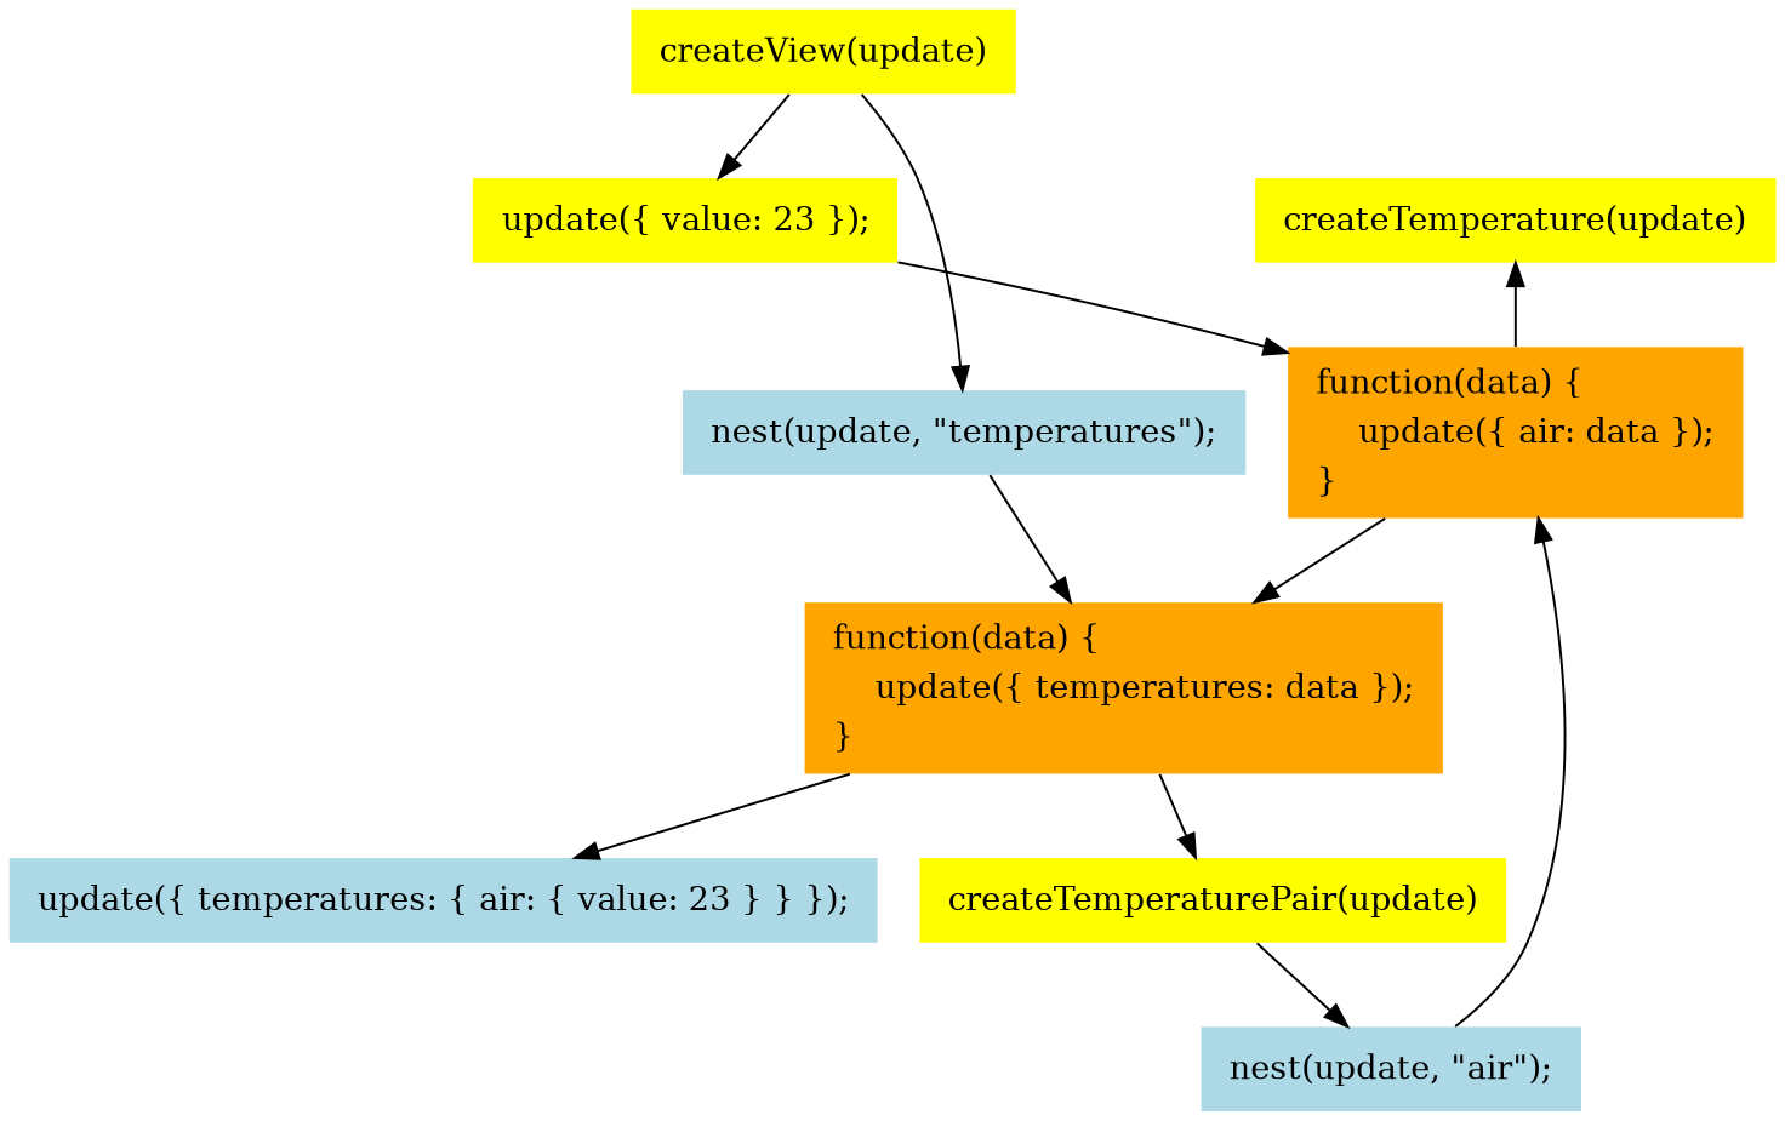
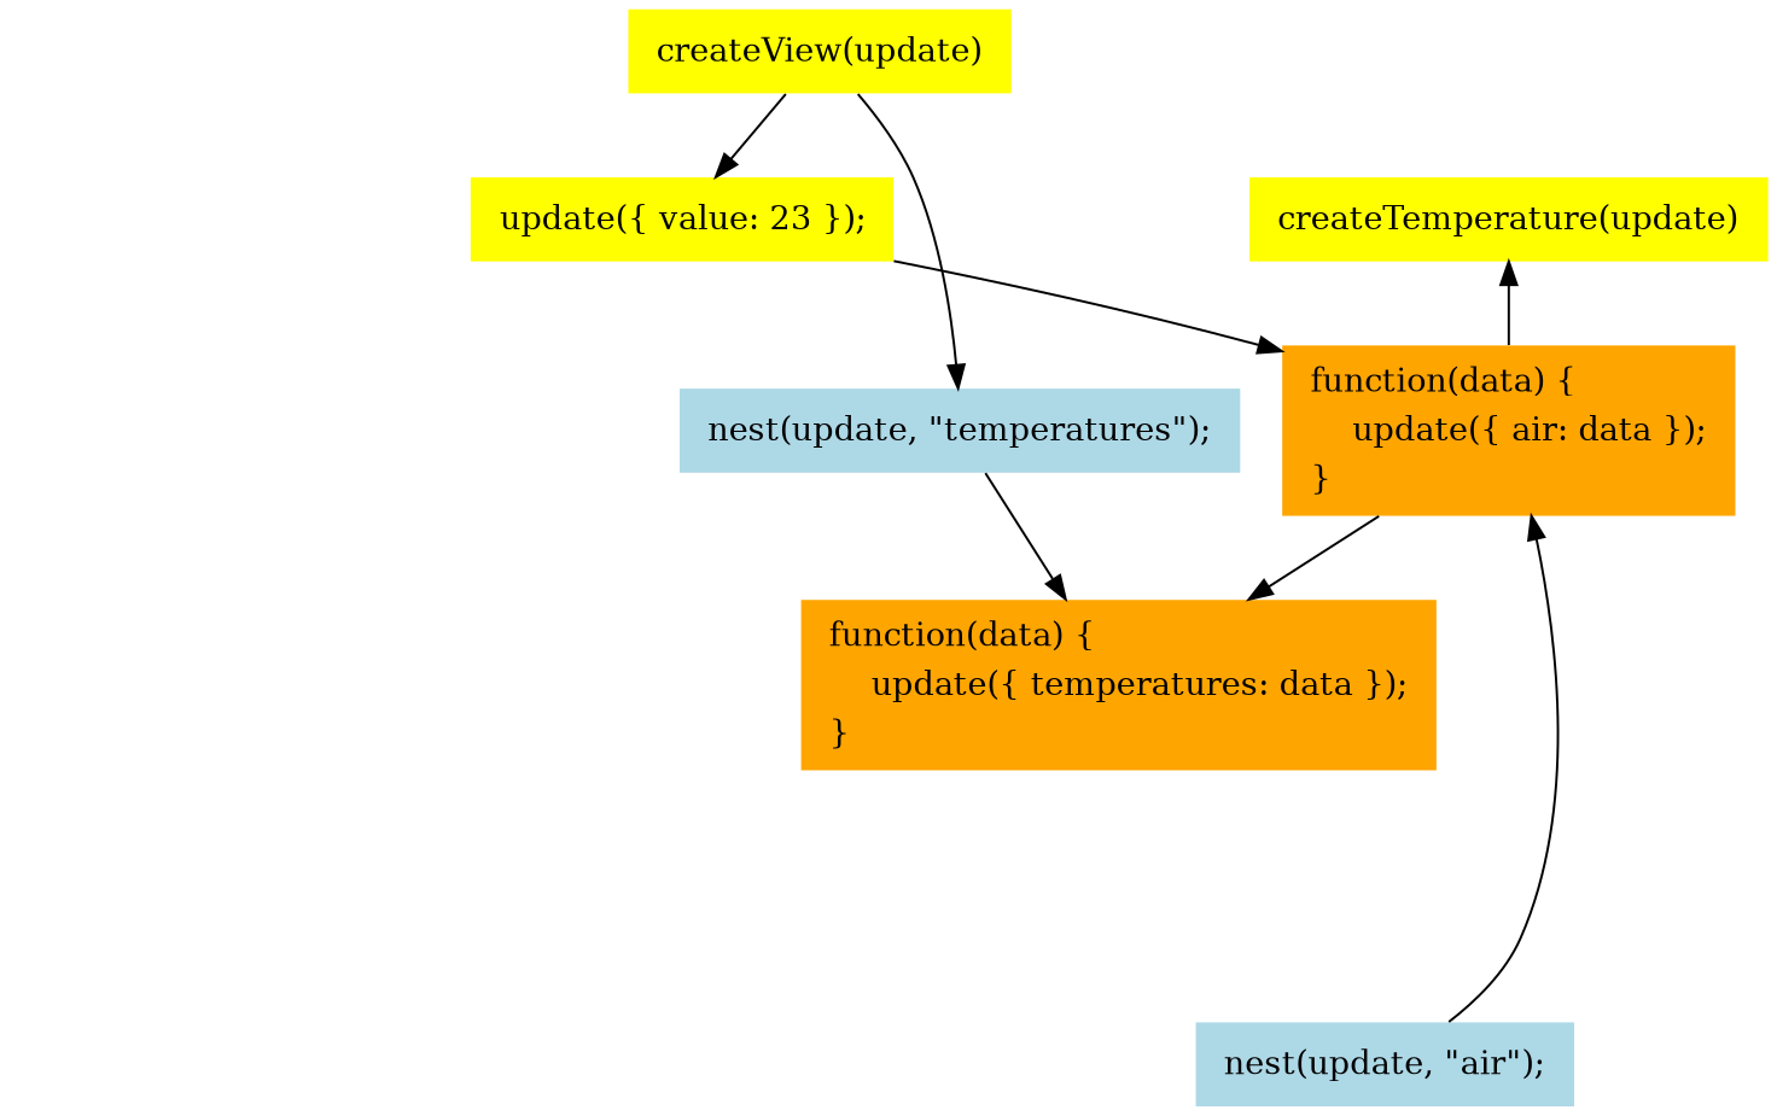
  digraph {
    node [fillcolor=yellow shape=plaintext style=filled]
    n1 [label=<     <table border="0">       <tr><td>createTemperature(update)</td></tr>     </table>   >]
    n2 [label=<     <table border="0">       <tr><td>update({ value: 23 });</td></tr>     </table>   >]
-   n3 [fillcolor=lightblue label=<     <table border="0">       <tr>         <td>update({ temperatures: { air: { value: 23 } } });</td>       </tr>     </table>   >]
    n4 [fillcolor=orange label=<     <table border="0">       <tr><td align="left">function(data) {</td></tr>       <tr><td align="left">    update({ air: data });</td></tr>       <tr><td align="left">}</td></tr>     </table>   >]
    n5 [label=<     <table border="0">       <tr><td>createView(update)</td></tr>     </table>   >]
    n6 [fillcolor=lightblue label=<     <table border="0">       <tr>         <td>nest(update, "temperatures");</td>       </tr>     </table>   >]
    n7 [fillcolor=orange label=<     <table border="0">       <tr><td align="left">function(data) {</td></tr>       <tr><td align="left">    update({ temperatures: data });</td></tr>       <tr><td align="left">}</td></tr>     </table>   >]
-   n8 [label=<     <table border="0">       <tr><td>createTemperaturePair(update)</td></tr>     </table>   >]
    n9 [fillcolor=lightblue label=<     <table border="0">       <tr>         <td>nest(update, "air");</td>       </tr>     </table>   >]
    subgraph sub_1 {
      rank=same
      n1
      n2
    }
-   n2 -> n3 [style=invis]
    n2 -> n4
    n4 -> n1
    n4 -> n7
    n5 -> n2
    n5 -> n6
    n6 -> n7
-   n7 -> n3
-   n7 -> n8
-   n8 -> n9
    n9 -> n4
  }
